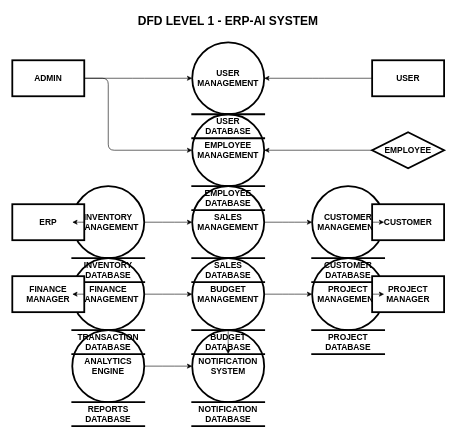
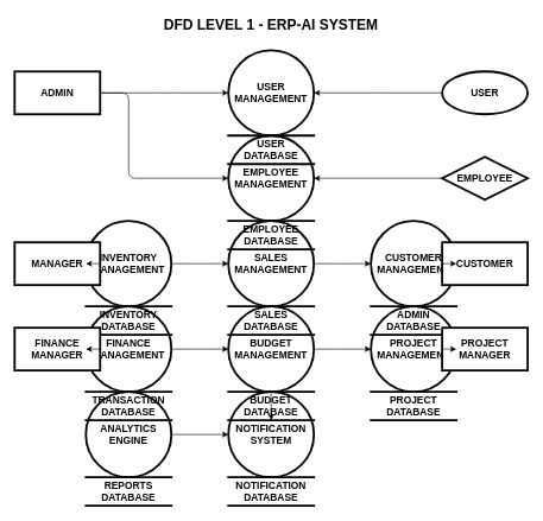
  <mxCell id="0" />
  <mxCell id="1" parent="0" />
  <mxCell id="2" value="ADMIN" style="whiteSpace=wrap;align=center;verticalAlign=middle;fontStyle=1;strokeWidth=3;fillColor=#FFFFFF;fontSize=14;" parent="1" vertex="1"><mxGeometry x="20" y="100" width="120" height="60" as="geometry" /></mxCell>
- <mxCell id="3" value="USER" style="whiteSpace=wrap;align=center;verticalAlign=middle;fontStyle=1;strokeWidth=3;fillColor=#FFFFFF;fontSize=14;" parent="1" vertex="1"><mxGeometry x="620" y="100" width="120" height="60" as="geometry" /></mxCell>
+ <mxCell id="3" value="USER" style="ellipse;whiteSpace=wrap;align=center;verticalAlign=middle;fontStyle=1;strokeWidth=3;fillColor=#FFFFFF;fontSize=14;" parent="1" vertex="1"><mxGeometry x="620" y="100" width="120" height="60" as="geometry" /></mxCell>
  <mxCell id="4" value="USER&#10;MANAGEMENT" style="ellipse;whiteSpace=wrap;html=1;aspect=fixed;fontSize=14;fontStyle=1;strokeWidth=3;fillColor=#FFFFFF" parent="1" vertex="1"><mxGeometry x="320" y="70" width="120" height="120" as="geometry" /></mxCell>
  <mxCell id="5" value="EMPLOYEE&#10;MANAGEMENT" style="ellipse;whiteSpace=wrap;html=1;aspect=fixed;fontSize=14;fontStyle=1;strokeWidth=3;fillColor=#FFFFFF" parent="1" vertex="1"><mxGeometry x="320" y="190" width="120" height="120" as="geometry" /></mxCell>
  <mxCell id="6" value="INVENTORY&#10;MANAGEMENT" style="ellipse;whiteSpace=wrap;html=1;aspect=fixed;fontSize=14;fontStyle=1;strokeWidth=3;fillColor=#FFFFFF" parent="1" vertex="1"><mxGeometry x="120" y="310" width="120" height="120" as="geometry" /></mxCell>
  <mxCell id="7" value="SALES&#10;MANAGEMENT" style="ellipse;whiteSpace=wrap;html=1;aspect=fixed;fontSize=14;fontStyle=1;strokeWidth=3;fillColor=#FFFFFF" parent="1" vertex="1"><mxGeometry x="320" y="310" width="120" height="120" as="geometry" /></mxCell>
  <mxCell id="8" value="CUSTOMER&#10;MANAGEMENT" style="ellipse;whiteSpace=wrap;html=1;aspect=fixed;fontSize=14;fontStyle=1;strokeWidth=3;fillColor=#FFFFFF" parent="1" vertex="1"><mxGeometry x="520" y="310" width="120" height="120" as="geometry" /></mxCell>
  <mxCell id="9" value="FINANCE&#10;MANAGEMENT" style="ellipse;whiteSpace=wrap;html=1;aspect=fixed;fontSize=14;fontStyle=1;strokeWidth=3;fillColor=#FFFFFF" parent="1" vertex="1"><mxGeometry x="120" y="430" width="120" height="120" as="geometry" /></mxCell>
  <mxCell id="10" value="BUDGET&#10;MANAGEMENT" style="ellipse;whiteSpace=wrap;html=1;aspect=fixed;fontSize=14;fontStyle=1;strokeWidth=3;fillColor=#FFFFFF" parent="1" vertex="1"><mxGeometry x="320" y="430" width="120" height="120" as="geometry" /></mxCell>
  <mxCell id="11" value="PROJECT&#10;MANAGEMENT" style="ellipse;whiteSpace=wrap;html=1;aspect=fixed;fontSize=14;fontStyle=1;strokeWidth=3;fillColor=#FFFFFF" parent="1" vertex="1"><mxGeometry x="520" y="430" width="120" height="120" as="geometry" /></mxCell>
  <mxCell id="12" value="ANALYTICS&#10;ENGINE" style="ellipse;whiteSpace=wrap;html=1;aspect=fixed;fontSize=14;fontStyle=1;strokeWidth=3;fillColor=#FFFFFF" parent="1" vertex="1"><mxGeometry x="120" y="550" width="120" height="120" as="geometry" /></mxCell>
  <mxCell id="13" value="NOTIFICATION&#10;SYSTEM" style="ellipse;whiteSpace=wrap;html=1;aspect=fixed;fontSize=14;fontStyle=1;strokeWidth=3;fillColor=#FFFFFF" parent="1" vertex="1"><mxGeometry x="320" y="550" width="120" height="120" as="geometry" /></mxCell>
  <mxCell id="14" value="USER&#10;DATABASE" style="shape=partialRectangle;whiteSpace=wrap;html=1;left=0;right=0;fillColor=none;fontSize=14;fontStyle=1;strokeWidth=3;" parent="1" vertex="1"><mxGeometry x="320" y="190" width="120" height="40" as="geometry" /></mxCell>
  <mxCell id="15" value="EMPLOYEE&#10;DATABASE" style="shape=partialRectangle;whiteSpace=wrap;html=1;left=0;right=0;fillColor=none;fontSize=14;fontStyle=1;strokeWidth=3;" parent="1" vertex="1"><mxGeometry x="320" y="310" width="120" height="40" as="geometry" /></mxCell>
  <mxCell id="16" value="INVENTORY&#10;DATABASE" style="shape=partialRectangle;whiteSpace=wrap;html=1;left=0;right=0;fillColor=none;fontSize=14;fontStyle=1;strokeWidth=3;" parent="1" vertex="1"><mxGeometry x="120" y="430" width="120" height="40" as="geometry" /></mxCell>
  <mxCell id="17" value="SALES&#10;DATABASE" style="shape=partialRectangle;whiteSpace=wrap;html=1;left=0;right=0;fillColor=none;fontSize=14;fontStyle=1;strokeWidth=3;" parent="1" vertex="1"><mxGeometry x="320" y="430" width="120" height="40" as="geometry" /></mxCell>
- <mxCell id="18" value="CUSTOMER&#10;DATABASE" style="shape=partialRectangle;whiteSpace=wrap;html=1;left=0;right=0;fillColor=none;fontSize=14;fontStyle=1;strokeWidth=3;" parent="1" vertex="1"><mxGeometry x="520" y="430" width="120" height="40" as="geometry" /></mxCell>
+ <mxCell id="18" value="ADMIN&#10;DATABASE" style="shape=partialRectangle;whiteSpace=wrap;html=1;left=0;right=0;fillColor=none;fontSize=14;fontStyle=1;strokeWidth=3;" parent="1" vertex="1"><mxGeometry x="520" y="430" width="120" height="40" as="geometry" /></mxCell>
  <mxCell id="19" value="TRANSACTION&#10;DATABASE" style="shape=partialRectangle;whiteSpace=wrap;html=1;left=0;right=0;fillColor=none;fontSize=14;fontStyle=1;strokeWidth=3;" parent="1" vertex="1"><mxGeometry x="120" y="550" width="120" height="40" as="geometry" /></mxCell>
  <mxCell id="20" value="BUDGET&#10;DATABASE" style="shape=partialRectangle;whiteSpace=wrap;html=1;left=0;right=0;fillColor=none;fontSize=14;fontStyle=1;strokeWidth=3;" parent="1" vertex="1"><mxGeometry x="320" y="550" width="120" height="40" as="geometry" /></mxCell>
  <mxCell id="21" value="PROJECT&#10;DATABASE" style="shape=partialRectangle;whiteSpace=wrap;html=1;left=0;right=0;fillColor=none;fontSize=14;fontStyle=1;strokeWidth=3;" parent="1" vertex="1"><mxGeometry x="520" y="550" width="120" height="40" as="geometry" /></mxCell>
  <mxCell id="22" value="REPORTS&#10;DATABASE" style="shape=partialRectangle;whiteSpace=wrap;html=1;left=0;right=0;fillColor=none;fontSize=14;fontStyle=1;strokeWidth=3;" parent="1" vertex="1"><mxGeometry x="120" y="670" width="120" height="40" as="geometry" /></mxCell>
  <mxCell id="23" value="NOTIFICATION&#10;DATABASE" style="shape=partialRectangle;whiteSpace=wrap;html=1;left=0;right=0;fillColor=none;fontSize=14;fontStyle=1;strokeWidth=3;" parent="1" vertex="1"><mxGeometry x="320" y="670" width="120" height="40" as="geometry" /></mxCell>
- <mxCell id="24" value="ERP" style="whiteSpace=wrap;align=center;verticalAlign=middle;fontStyle=1;strokeWidth=3;fillColor=#FFFFFF;fontSize=14;" parent="1" vertex="1"><mxGeometry x="20" y="340" width="120" height="60" as="geometry" /></mxCell>
+ <mxCell id="24" value="MANAGER" style="whiteSpace=wrap;align=center;verticalAlign=middle;fontStyle=1;strokeWidth=3;fillColor=#FFFFFF;fontSize=14;" parent="1" vertex="1"><mxGeometry x="20" y="340" width="120" height="60" as="geometry" /></mxCell>
  <mxCell id="25" value="CUSTOMER" style="whiteSpace=wrap;align=center;verticalAlign=middle;fontStyle=1;strokeWidth=3;fillColor=#FFFFFF;fontSize=14;" parent="1" vertex="1"><mxGeometry x="620" y="340" width="120" height="60" as="geometry" /></mxCell>
  <mxCell id="26" value="FINANCE&#10;MANAGER" style="whiteSpace=wrap;align=center;verticalAlign=middle;fontStyle=1;strokeWidth=3;fillColor=#FFFFFF;fontSize=14;" parent="1" vertex="1"><mxGeometry x="20" y="460" width="120" height="60" as="geometry" /></mxCell>
  <mxCell id="27" value="PROJECT&#10;MANAGER" style="whiteSpace=wrap;align=center;verticalAlign=middle;fontStyle=1;strokeWidth=3;fillColor=#FFFFFF;fontSize=14;" parent="1" vertex="1"><mxGeometry x="620" y="460" width="120" height="60" as="geometry" /></mxCell>
  <mxCell id="28" value="EMPLOYEE" style="rhombus;whiteSpace=wrap;align=center;verticalAlign=middle;fontStyle=1;strokeWidth=3;fillColor=#FFFFFF;fontSize=14;" parent="1" vertex="1"><mxGeometry x="620" y="220" width="120" height="60" as="geometry" /></mxCell>
  <mxCell id="29" value="" style="edgeStyle=elbowEdgeStyle;elbow=horizontal;exitX=1;exitY=0.5;exitPerimeter=0;entryX=0;entryY=0.5;entryPerimeter=0;fontStyle=1;strokeColor=#000000;strokeWidth=1;html=1;" parent="1" source="2" target="4" edge="1"><mxGeometry width="100" height="100" as="geometry"><mxPoint x="140" y="130" as="sourcePoint" /><mxPoint x="240" y="30" as="targetPoint" /></mxGeometry></mxCell>
  <mxCell id="30" value="" style="edgeStyle=elbowEdgeStyle;elbow=horizontal;exitX=0;exitY=0.5;exitPerimeter=0;entryX=1;entryY=0.5;entryPerimeter=0;fontStyle=1;strokeColor=#000000;strokeWidth=1;html=1;" parent="1" source="3" target="4" edge="1"><mxGeometry width="100" height="100" as="geometry"><mxPoint x="620" y="130" as="sourcePoint" /><mxPoint x="520" y="30" as="targetPoint" /></mxGeometry></mxCell>
  <mxCell id="31" value="" style="edgeStyle=elbowEdgeStyle;elbow=vertical;exitX=0.5;exitY=1;exitPerimeter=0;entryX=0.5;entryY=0;entryPerimeter=0;fontStyle=1;strokeColor=#000000;strokeWidth=1;html=1;" parent="1" source="4" target="14" edge="1"><mxGeometry width="100" height="100" as="geometry"><mxPoint x="380" y="160" as="sourcePoint" /><mxPoint x="380" y="160" as="targetPoint" /></mxGeometry></mxCell>
  <mxCell id="32" value="" style="edgeStyle=elbowEdgeStyle;elbow=horizontal;exitX=1;exitY=0.5;exitPerimeter=0;entryX=0;entryY=0.5;entryPerimeter=0;fontStyle=1;strokeColor=#000000;strokeWidth=1;html=1;" parent="1" source="2" target="5" edge="1"><mxGeometry width="100" height="100" as="geometry"><mxPoint x="140" y="130" as="sourcePoint" /><mxPoint x="320" y="250" as="targetPoint" /><Array as="points"><mxPoint x="180" y="180" /></Array></mxGeometry></mxCell>
  <mxCell id="33" value="" style="edgeStyle=elbowEdgeStyle;elbow=horizontal;exitX=0;exitY=0.5;exitPerimeter=0;entryX=1;entryY=0.5;entryPerimeter=0;fontStyle=1;strokeColor=#000000;strokeWidth=1;html=1;" parent="1" source="28" target="5" edge="1"><mxGeometry width="100" height="100" as="geometry"><mxPoint x="620" y="250" as="sourcePoint" /><mxPoint x="440" y="250" as="targetPoint" /></mxGeometry></mxCell>
  <mxCell id="34" value="" style="edgeStyle=elbowEdgeStyle;elbow=vertical;exitX=0.5;exitY=1;exitPerimeter=0;entryX=0.5;entryY=0;entryPerimeter=0;fontStyle=1;strokeColor=#000000;strokeWidth=1;html=1;" parent="1" source="5" target="15" edge="1"><mxGeometry width="100" height="100" as="geometry"><mxPoint x="380" y="280" as="sourcePoint" /><mxPoint x="380" y="280" as="targetPoint" /></mxGeometry></mxCell>
  <mxCell id="35" value="" style="edgeStyle=elbowEdgeStyle;elbow=horizontal;exitX=1;exitY=0.5;exitPerimeter=0;entryX=0;entryY=0.5;entryPerimeter=0;fontStyle=1;strokeColor=#000000;strokeWidth=1;html=1;" parent="1" source="24" target="6" edge="1"><mxGeometry width="100" height="100" as="geometry"><mxPoint x="140" y="370" as="sourcePoint" /><mxPoint x="240" y="270" as="targetPoint" /></mxGeometry></mxCell>
  <mxCell id="36" value="" style="edgeStyle=elbowEdgeStyle;elbow=horizontal;exitX=1;exitY=0.5;exitPerimeter=0;entryX=0;entryY=0.5;entryPerimeter=0;fontStyle=1;strokeColor=#000000;strokeWidth=1;html=1;" parent="1" source="6" target="7" edge="1"><mxGeometry width="100" height="100" as="geometry"><mxPoint x="240" y="370" as="sourcePoint" /><mxPoint x="340" y="270" as="targetPoint" /></mxGeometry></mxCell>
  <mxCell id="37" value="" style="edgeStyle=elbowEdgeStyle;elbow=horizontal;exitX=1;exitY=0.5;exitPerimeter=0;entryX=0;entryY=0.5;entryPerimeter=0;fontStyle=1;strokeColor=#000000;strokeWidth=1;html=1;" parent="1" source="7" target="8" edge="1"><mxGeometry width="100" height="100" as="geometry"><mxPoint x="440" y="370" as="sourcePoint" /><mxPoint x="540" y="270" as="targetPoint" /></mxGeometry></mxCell>
  <mxCell id="38" value="" style="edgeStyle=elbowEdgeStyle;elbow=horizontal;exitX=0;exitY=0.5;exitPerimeter=0;entryX=1;entryY=0.5;entryPerimeter=0;fontStyle=1;strokeColor=#000000;strokeWidth=1;html=1;" parent="1" source="25" target="8" edge="1"><mxGeometry width="100" height="100" as="geometry"><mxPoint x="620" y="370" as="sourcePoint" /><mxPoint x="520" y="270" as="targetPoint" /></mxGeometry></mxCell>
  <mxCell id="39" value="" style="edgeStyle=elbowEdgeStyle;elbow=vertical;exitX=0.5;exitY=1;exitPerimeter=0;entryX=0.5;entryY=0;entryPerimeter=0;fontStyle=1;strokeColor=#000000;strokeWidth=1;html=1;" parent="1" source="6" target="16" edge="1"><mxGeometry width="100" height="100" as="geometry"><mxPoint x="180" y="400" as="sourcePoint" /><mxPoint x="280" y="300" as="targetPoint" /></mxGeometry></mxCell>
  <mxCell id="40" value="" style="edgeStyle=elbowEdgeStyle;elbow=vertical;exitX=0.5;exitY=1;exitPerimeter=0;entryX=0.5;entryY=0;entryPerimeter=0;fontStyle=1;strokeColor=#000000;strokeWidth=1;html=1;" parent="1" source="7" target="17" edge="1"><mxGeometry width="100" height="100" as="geometry"><mxPoint x="380" y="400" as="sourcePoint" /><mxPoint x="480" y="300" as="targetPoint" /></mxGeometry></mxCell>
  <mxCell id="41" value="" style="edgeStyle=elbowEdgeStyle;elbow=vertical;exitX=0.5;exitY=1;exitPerimeter=0;entryX=0.5;entryY=0;entryPerimeter=0;fontStyle=1;strokeColor=#000000;strokeWidth=1;html=1;" parent="1" source="8" target="18" edge="1"><mxGeometry width="100" height="100" as="geometry"><mxPoint x="580" y="400" as="sourcePoint" /><mxPoint x="680" y="300" as="targetPoint" /></mxGeometry></mxCell>
  <mxCell id="42" value="" style="edgeStyle=elbowEdgeStyle;elbow=horizontal;exitX=1;exitY=0.5;exitPerimeter=0;entryX=0;entryY=0.5;entryPerimeter=0;fontStyle=1;strokeColor=#000000;strokeWidth=1;html=1;" parent="1" source="26" target="9" edge="1"><mxGeometry width="100" height="100" as="geometry"><mxPoint x="140" y="490" as="sourcePoint" /><mxPoint x="240" y="390" as="targetPoint" /></mxGeometry></mxCell>
  <mxCell id="43" value="" style="edgeStyle=elbowEdgeStyle;elbow=horizontal;exitX=1;exitY=0.5;exitPerimeter=0;entryX=0;entryY=0.5;entryPerimeter=0;fontStyle=1;strokeColor=#000000;strokeWidth=1;html=1;" parent="1" source="9" target="10" edge="1"><mxGeometry width="100" height="100" as="geometry"><mxPoint x="240" y="490" as="sourcePoint" /><mxPoint x="340" y="390" as="targetPoint" /></mxGeometry></mxCell>
  <mxCell id="44" value="" style="edgeStyle=elbowEdgeStyle;elbow=horizontal;exitX=1;exitY=0.5;exitPerimeter=0;entryX=0;entryY=0.5;entryPerimeter=0;fontStyle=1;strokeColor=#000000;strokeWidth=1;html=1;" parent="1" source="10" target="11" edge="1"><mxGeometry width="100" height="100" as="geometry"><mxPoint x="440" y="490" as="sourcePoint" /><mxPoint x="540" y="390" as="targetPoint" /></mxGeometry></mxCell>
  <mxCell id="45" value="" style="edgeStyle=elbowEdgeStyle;elbow=horizontal;exitX=0;exitY=0.5;exitPerimeter=0;entryX=1;entryY=0.5;entryPerimeter=0;fontStyle=1;strokeColor=#000000;strokeWidth=1;html=1;" parent="1" source="27" target="11" edge="1"><mxGeometry width="100" height="100" as="geometry"><mxPoint x="620" y="490" as="sourcePoint" /><mxPoint x="520" y="390" as="targetPoint" /></mxGeometry></mxCell>
  <mxCell id="46" value="" style="edgeStyle=elbowEdgeStyle;elbow=vertical;exitX=0.5;exitY=1;exitPerimeter=0;entryX=0.5;entryY=0;entryPerimeter=0;fontStyle=1;strokeColor=#000000;strokeWidth=1;html=1;" parent="1" source="9" target="19" edge="1"><mxGeometry width="100" height="100" as="geometry"><mxPoint x="180" y="520" as="sourcePoint" /><mxPoint x="280" y="420" as="targetPoint" /></mxGeometry></mxCell>
  <mxCell id="47" value="" style="edgeStyle=elbowEdgeStyle;elbow=vertical;exitX=0.5;exitY=1;exitPerimeter=0;entryX=0.5;entryY=0;entryPerimeter=0;fontStyle=1;strokeColor=#000000;strokeWidth=1;html=1;" parent="1" source="10" target="20" edge="1"><mxGeometry width="100" height="100" as="geometry"><mxPoint x="380" y="520" as="sourcePoint" /><mxPoint x="480" y="420" as="targetPoint" /></mxGeometry></mxCell>
  <mxCell id="48" value="" style="edgeStyle=elbowEdgeStyle;elbow=vertical;exitX=0.5;exitY=1;exitPerimeter=0;entryX=0.5;entryY=0;entryPerimeter=0;fontStyle=1;strokeColor=#000000;strokeWidth=1;html=1;" parent="1" source="11" target="21" edge="1"><mxGeometry width="100" height="100" as="geometry"><mxPoint x="580" y="520" as="sourcePoint" /><mxPoint x="680" y="420" as="targetPoint" /></mxGeometry></mxCell>
  <mxCell id="49" value="" style="edgeStyle=elbowEdgeStyle;elbow=vertical;exitX=0.5;exitY=1;exitPerimeter=0;entryX=0.5;entryY=0;entryPerimeter=0;fontStyle=1;strokeColor=#000000;strokeWidth=1;html=1;" parent="1" source="12" target="22" edge="1"><mxGeometry width="100" height="100" as="geometry"><mxPoint x="180" y="640" as="sourcePoint" /><mxPoint x="280" y="540" as="targetPoint" /></mxGeometry></mxCell>
  <mxCell id="50" value="" style="edgeStyle=elbowEdgeStyle;elbow=vertical;exitX=0.5;exitY=1;exitPerimeter=0;entryX=0.5;entryY=0;entryPerimeter=0;fontStyle=1;strokeColor=#000000;strokeWidth=1;html=1;" parent="1" source="13" target="23" edge="1"><mxGeometry width="100" height="100" as="geometry"><mxPoint x="380" y="640" as="sourcePoint" /><mxPoint x="480" y="540" as="targetPoint" /></mxGeometry></mxCell>
  <mxCell id="51" value="" style="edgeStyle=elbowEdgeStyle;elbow=horizontal;exitX=1;exitY=0.5;exitPerimeter=0;entryX=0;entryY=0.5;entryPerimeter=0;fontStyle=1;strokeColor=#000000;strokeWidth=1;html=1;" parent="1" source="12" target="13" edge="1"><mxGeometry width="100" height="100" as="geometry"><mxPoint x="240" y="610" as="sourcePoint" /><mxPoint x="340" y="510" as="targetPoint" /></mxGeometry></mxCell>
  <mxCell id="52" value="" style="edgeStyle=elbowEdgeStyle;elbow=vertical;exitX=0.5;exitY=0;exitPerimeter=0;entryX=0.5;entryY=1;entryPerimeter=0;fontStyle=1;strokeColor=#000000;strokeWidth=1;html=1;" parent="1" source="13" target="20" edge="1"><mxGeometry width="100" height="100" as="geometry"><mxPoint x="380" y="580" as="sourcePoint" /><mxPoint x="480" y="480" as="targetPoint" /></mxGeometry></mxCell>
  <mxCell id="53" value="DFD LEVEL 1 - ERP-AI SYSTEM" style="text;spacingTop=-5;align=center;fontSize=20;fontStyle=1" parent="1" vertex="1"><mxGeometry x="210" y="20" width="340" height="40" as="geometry" /></mxCell>
